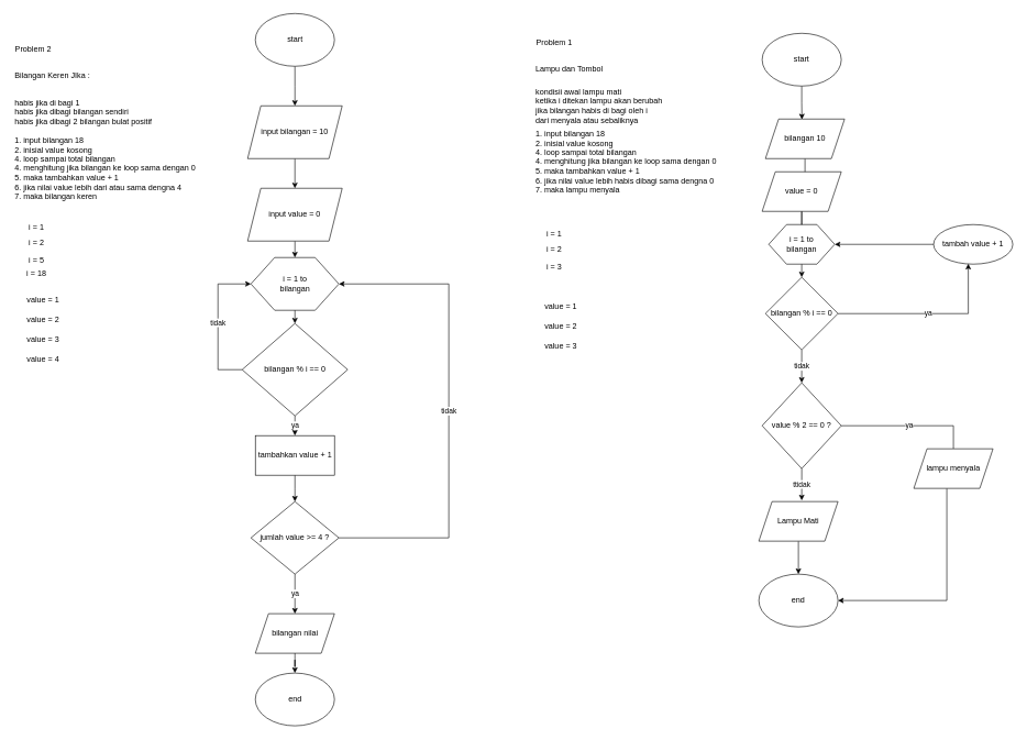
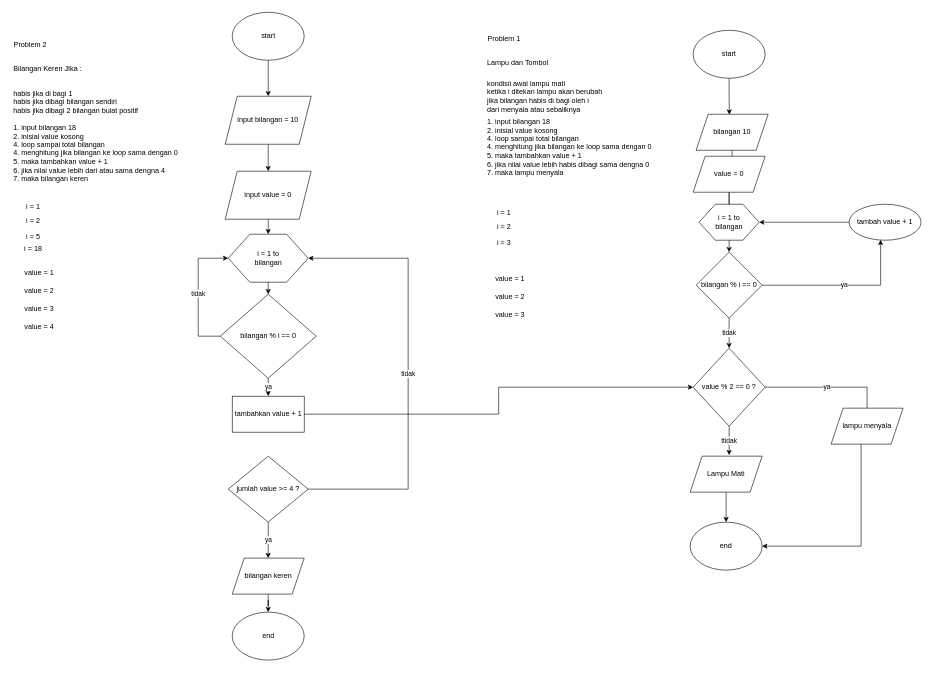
  <mxCell id="0" />
  <mxCell id="1" parent="0" />
  <mxCell id="2" value="" style="edgeStyle=orthogonalEdgeStyle;rounded=0;orthogonalLoop=1;jettySize=auto;html=1;" edge="1" parent="1" source="3" target="49"><mxGeometry relative="1" as="geometry" /></mxCell>
- <mxCell id="3" value="bilangan 10" style="shape=parallelogram;perimeter=parallelogramPerimeter;whiteSpace=wrap;html=1;fixedSize=1;" vertex="1" parent="1"><mxGeometry x="1160" y="180" width="120" height="60" as="geometry" /></mxCell>
+ <mxCell id="3" value="bilangan 10" style="shape=parallelogram;perimeter=parallelogramPerimeter;whiteSpace=wrap;html=1;fixedSize=1;" vertex="1" parent="1"><mxGeometry x="1160" y="190" width="120" height="60" as="geometry" /></mxCell>
  <mxCell id="4" value="ttidak" style="edgeStyle=orthogonalEdgeStyle;rounded=0;orthogonalLoop=1;jettySize=auto;html=1;entryX=0.542;entryY=-0.029;entryDx=0;entryDy=0;entryPerimeter=0;" edge="1" parent="1" source="6" target="8"><mxGeometry relative="1" as="geometry" /></mxCell>
  <mxCell id="5" value="ya" style="edgeStyle=orthogonalEdgeStyle;rounded=0;orthogonalLoop=1;jettySize=auto;html=1;entryX=0.5;entryY=0;entryDx=0;entryDy=0;endArrow=none;" edge="1" parent="1" source="6" target="56"><mxGeometry relative="1" as="geometry"><mxPoint x="1445" y="680" as="targetPoint" /><Array as="points"><mxPoint x="1445" y="645" /></Array></mxGeometry></mxCell>
  <mxCell id="6" value="value % 2 == 0 ?" style="rhombus;whiteSpace=wrap;html=1;" vertex="1" parent="1"><mxGeometry x="1155" y="580" width="120" height="130" as="geometry" /></mxCell>
  <mxCell id="7" style="edgeStyle=orthogonalEdgeStyle;rounded=0;orthogonalLoop=1;jettySize=auto;html=1;entryX=0.5;entryY=0;entryDx=0;entryDy=0;" edge="1" parent="1" source="8" target="11"><mxGeometry relative="1" as="geometry" /></mxCell>
  <mxCell id="8" value="Lampu Mati" style="shape=parallelogram;perimeter=parallelogramPerimeter;whiteSpace=wrap;html=1;fixedSize=1;" vertex="1" parent="1"><mxGeometry x="1150" y="760" width="120" height="60" as="geometry" /></mxCell>
  <mxCell id="9" style="edgeStyle=orthogonalEdgeStyle;rounded=0;orthogonalLoop=1;jettySize=auto;html=1;entryX=0.461;entryY=0.01;entryDx=0;entryDy=0;entryPerimeter=0;" edge="1" parent="1" source="10" target="3"><mxGeometry relative="1" as="geometry" /></mxCell>
  <mxCell id="10" value="start" style="ellipse;whiteSpace=wrap;html=1;" vertex="1" parent="1"><mxGeometry x="1155" y="50" width="120" height="80" as="geometry" /></mxCell>
  <mxCell id="11" value="end" style="ellipse;whiteSpace=wrap;html=1;" vertex="1" parent="1"><mxGeometry x="1150" y="870" width="120" height="80" as="geometry" /></mxCell>
  <mxCell id="12" value="Bilangan Keren JIka :" style="text;html=1;align=left;verticalAlign=middle;resizable=0;points=[];autosize=1;strokeColor=none;fillColor=none;" vertex="1" parent="1"><mxGeometry x="20" y="100" width="140" height="30" as="geometry" /></mxCell>
  <mxCell id="13" value="&lt;div align=&quot;left&quot;&gt;habis jika di bagi 1&lt;/div&gt;&lt;div align=&quot;left&quot;&gt;habis jika dibagi bilangan sendiri&lt;br&gt;&lt;/div&gt;&lt;div&gt;habis jika dibagi 2 bilangan bulat positif&lt;/div&gt;" style="text;html=1;align=left;verticalAlign=middle;resizable=0;points=[];autosize=1;strokeColor=none;fillColor=none;" vertex="1" parent="1"><mxGeometry x="20" y="140" width="240" height="60" as="geometry" /></mxCell>
  <mxCell id="14" value="&lt;div&gt;1. input bilangan 18&lt;/div&gt;&lt;div&gt;2. inisial value kosong&lt;br&gt;&lt;/div&gt;&lt;div&gt;4. loop sampai total bilangan&lt;br&gt;&lt;/div&gt;&lt;div&gt;4. menghitung jika bilangan ke loop sama dengan 0&lt;br&gt;5. maka tambahkan value + 1&lt;/div&gt;&lt;div&gt;6. jika nilai value lebih dari atau sama dengna 4&lt;/div&gt;&lt;div&gt;7. maka bilangan keren&lt;br&gt;&lt;/div&gt;" style="text;html=1;align=left;verticalAlign=middle;resizable=0;points=[];autosize=1;strokeColor=none;fillColor=none;" vertex="1" parent="1"><mxGeometry x="20" y="200" width="310" height="110" as="geometry" /></mxCell>
  <mxCell id="15" value="" style="group" vertex="1" connectable="0" parent="1"><mxGeometry x="379.91" y="390" width="133.33" height="80" as="geometry" /></mxCell>
  <mxCell id="16" value="" style="verticalLabelPosition=bottom;verticalAlign=top;html=1;shape=hexagon;perimeter=hexagonPerimeter2;arcSize=6;size=0.27;" vertex="1" parent="15"><mxGeometry width="133.33" height="80" as="geometry" /></mxCell>
  <mxCell id="17" value="i = 1 to bilangan " style="text;html=1;strokeColor=none;fillColor=none;align=center;verticalAlign=middle;whiteSpace=wrap;rounded=0;" vertex="1" parent="15"><mxGeometry x="36.67" y="25" width="60" height="30" as="geometry" /></mxCell>
  <mxCell id="18" value="tidak" style="edgeStyle=orthogonalEdgeStyle;rounded=0;orthogonalLoop=1;jettySize=auto;html=1;entryX=0;entryY=0.5;entryDx=0;entryDy=0;" edge="1" parent="1" source="20" target="16"><mxGeometry relative="1" as="geometry"><Array as="points"><mxPoint x="329.91" y="560" /><mxPoint x="329.91" y="430" /></Array></mxGeometry></mxCell>
  <mxCell id="19" value="ya" style="edgeStyle=orthogonalEdgeStyle;rounded=0;orthogonalLoop=1;jettySize=auto;html=1;" edge="1" parent="1" source="20" target="22"><mxGeometry relative="1" as="geometry" /></mxCell>
  <mxCell id="20" value="bilangan % i == 0" style="rhombus;whiteSpace=wrap;html=1;" vertex="1" parent="1"><mxGeometry x="366.58" y="490" width="160" height="140" as="geometry" /></mxCell>
- <mxCell id="21" value="" style="edgeStyle=orthogonalEdgeStyle;rounded=0;orthogonalLoop=1;jettySize=auto;html=1;" edge="1" parent="1" source="22" target="27"><mxGeometry relative="1" as="geometry" /></mxCell>
+ <mxCell id="21" value="" style="edgeStyle=orthogonalEdgeStyle;rounded=0;orthogonalLoop=1;jettySize=auto;html=1;" edge="1" parent="1" source="22" target="6"><mxGeometry relative="1" as="geometry" /></mxCell>
  <mxCell id="22" value="tambahkan value + 1" style="rounded=0;whiteSpace=wrap;html=1;" vertex="1" parent="1"><mxGeometry x="386.58" y="660" width="120" height="60" as="geometry" /></mxCell>
  <mxCell id="23" value="" style="edgeStyle=orthogonalEdgeStyle;rounded=0;orthogonalLoop=1;jettySize=auto;html=1;" edge="1" parent="1" source="24" target="32"><mxGeometry relative="1" as="geometry" /></mxCell>
  <mxCell id="24" value="input bilangan = 10" style="shape=parallelogram;perimeter=parallelogramPerimeter;whiteSpace=wrap;html=1;fixedSize=1;" vertex="1" parent="1"><mxGeometry x="374.91" y="160" width="143.33" height="80" as="geometry" /></mxCell>
  <mxCell id="25" value="tidak" style="edgeStyle=orthogonalEdgeStyle;rounded=0;orthogonalLoop=1;jettySize=auto;html=1;entryX=1;entryY=0.5;entryDx=0;entryDy=0;" edge="1" parent="1" source="27" target="16"><mxGeometry relative="1" as="geometry"><Array as="points"><mxPoint x="679.91" y="815" /><mxPoint x="679.91" y="430" /></Array></mxGeometry></mxCell>
  <mxCell id="26" value="ya" style="edgeStyle=orthogonalEdgeStyle;rounded=0;orthogonalLoop=1;jettySize=auto;html=1;" edge="1" parent="1" source="27" target="30"><mxGeometry relative="1" as="geometry" /></mxCell>
  <mxCell id="27" value="jumlah value &amp;gt;= 4 ?" style="rhombus;whiteSpace=wrap;html=1;" vertex="1" parent="1"><mxGeometry x="379.91" y="760" width="133.33" height="110" as="geometry" /></mxCell>
  <mxCell id="28" value="" style="edgeStyle=orthogonalEdgeStyle;rounded=0;orthogonalLoop=1;jettySize=auto;html=1;" edge="1" parent="1" source="16" target="20"><mxGeometry relative="1" as="geometry" /></mxCell>
  <mxCell id="29" value="" style="edgeStyle=orthogonalEdgeStyle;rounded=0;orthogonalLoop=1;jettySize=auto;html=1;" edge="1" parent="1" source="30" target="44"><mxGeometry relative="1" as="geometry" /></mxCell>
- <mxCell id="30" value="bilangan nilai" style="shape=parallelogram;perimeter=parallelogramPerimeter;whiteSpace=wrap;html=1;fixedSize=1;" vertex="1" parent="1"><mxGeometry x="386.58" y="930" width="120" height="60" as="geometry" /></mxCell>
+ <mxCell id="30" value="bilangan keren" style="shape=parallelogram;perimeter=parallelogramPerimeter;whiteSpace=wrap;html=1;fixedSize=1;" vertex="1" parent="1"><mxGeometry x="386.58" y="930" width="120" height="60" as="geometry" /></mxCell>
  <mxCell id="31" value="" style="edgeStyle=orthogonalEdgeStyle;rounded=0;orthogonalLoop=1;jettySize=auto;html=1;entryX=0.5;entryY=0;entryDx=0;entryDy=0;" edge="1" parent="1" source="32" target="16"><mxGeometry relative="1" as="geometry" /></mxCell>
  <mxCell id="32" value="input value = 0" style="shape=parallelogram;perimeter=parallelogramPerimeter;whiteSpace=wrap;html=1;fixedSize=1;" vertex="1" parent="1"><mxGeometry x="374.91" y="285" width="143.33" height="80" as="geometry" /></mxCell>
  <mxCell id="33" value="" style="group" vertex="1" connectable="0" parent="1"><mxGeometry x="25" y="330" width="70" height="230" as="geometry" /></mxCell>
  <mxCell id="34" value="i = 1" style="text;html=1;strokeColor=none;fillColor=none;align=center;verticalAlign=middle;whiteSpace=wrap;rounded=0;" vertex="1" parent="33"><mxGeometry width="60" height="30" as="geometry" /></mxCell>
  <mxCell id="35" value="i = 2" style="text;html=1;strokeColor=none;fillColor=none;align=center;verticalAlign=middle;whiteSpace=wrap;rounded=0;" vertex="1" parent="33"><mxGeometry y="23" width="60" height="30" as="geometry" /></mxCell>
  <mxCell id="36" value="i = 5" style="text;html=1;strokeColor=none;fillColor=none;align=center;verticalAlign=middle;whiteSpace=wrap;rounded=0;" vertex="1" parent="33"><mxGeometry y="50" width="60" height="30" as="geometry" /></mxCell>
  <mxCell id="37" value="value = 1" style="text;html=1;strokeColor=none;fillColor=none;align=center;verticalAlign=middle;whiteSpace=wrap;rounded=0;" vertex="1" parent="33"><mxGeometry x="10" y="110" width="60" height="30" as="geometry" /></mxCell>
  <mxCell id="38" value="value = 3" style="text;html=1;strokeColor=none;fillColor=none;align=center;verticalAlign=middle;whiteSpace=wrap;rounded=0;" vertex="1" parent="33"><mxGeometry x="10" y="170" width="60" height="30" as="geometry" /></mxCell>
  <mxCell id="39" value="value = 2" style="text;html=1;strokeColor=none;fillColor=none;align=center;verticalAlign=middle;whiteSpace=wrap;rounded=0;" vertex="1" parent="33"><mxGeometry x="10" y="140" width="60" height="30" as="geometry" /></mxCell>
  <mxCell id="40" value="value = 4" style="text;html=1;strokeColor=none;fillColor=none;align=center;verticalAlign=middle;whiteSpace=wrap;rounded=0;" vertex="1" parent="33"><mxGeometry x="10" y="200" width="60" height="30" as="geometry" /></mxCell>
  <mxCell id="41" value="i = 18" style="text;html=1;strokeColor=none;fillColor=none;align=center;verticalAlign=middle;whiteSpace=wrap;rounded=0;" vertex="1" parent="33"><mxGeometry y="70" width="60" height="30" as="geometry" /></mxCell>
  <mxCell id="42" value="" style="edgeStyle=orthogonalEdgeStyle;rounded=0;orthogonalLoop=1;jettySize=auto;html=1;" edge="1" parent="1" source="43" target="24"><mxGeometry relative="1" as="geometry" /></mxCell>
  <mxCell id="43" value="start" style="ellipse;whiteSpace=wrap;html=1;" vertex="1" parent="1"><mxGeometry x="386.58" y="20" width="120" height="80" as="geometry" /></mxCell>
  <mxCell id="44" value="end" style="ellipse;whiteSpace=wrap;html=1;" vertex="1" parent="1"><mxGeometry x="386.58" y="1020" width="120" height="80" as="geometry" /></mxCell>
  <mxCell id="45" value="" style="edgeStyle=orthogonalEdgeStyle;rounded=0;orthogonalLoop=1;jettySize=auto;html=1;" edge="1" parent="1" source="46" target="52"><mxGeometry relative="1" as="geometry" /></mxCell>
  <mxCell id="46" value="value = 0" style="shape=parallelogram;perimeter=parallelogramPerimeter;whiteSpace=wrap;html=1;fixedSize=1;" vertex="1" parent="1"><mxGeometry x="1155" y="260" width="120" height="60" as="geometry" /></mxCell>
  <mxCell id="47" value="" style="group" vertex="1" connectable="0" parent="1"><mxGeometry x="1165" y="340" width="100" height="60" as="geometry" /></mxCell>
  <mxCell id="48" value="" style="verticalLabelPosition=bottom;verticalAlign=top;html=1;shape=hexagon;perimeter=hexagonPerimeter2;arcSize=6;size=0.27;" vertex="1" parent="47"><mxGeometry width="100" height="60" as="geometry" /></mxCell>
  <mxCell id="49" value="i = 1 to bilangan" style="text;html=1;strokeColor=none;fillColor=none;align=center;verticalAlign=middle;whiteSpace=wrap;rounded=0;" vertex="1" parent="47"><mxGeometry x="20" y="15" width="60" height="30" as="geometry" /></mxCell>
  <mxCell id="50" value="ya" style="edgeStyle=orthogonalEdgeStyle;rounded=0;orthogonalLoop=1;jettySize=auto;html=1;entryX=0.438;entryY=0.989;entryDx=0;entryDy=0;entryPerimeter=0;" edge="1" parent="1" source="52" target="54"><mxGeometry relative="1" as="geometry" /></mxCell>
  <mxCell id="51" value="tidak" style="edgeStyle=orthogonalEdgeStyle;rounded=0;orthogonalLoop=1;jettySize=auto;html=1;" edge="1" parent="1" source="52" target="6"><mxGeometry relative="1" as="geometry"><Array as="points"><mxPoint x="1215" y="550" /><mxPoint x="1215" y="550" /></Array></mxGeometry></mxCell>
  <mxCell id="52" value="bilangan % i == 0" style="rhombus;whiteSpace=wrap;html=1;" vertex="1" parent="1"><mxGeometry x="1160" y="420" width="110" height="110" as="geometry" /></mxCell>
  <mxCell id="53" style="edgeStyle=orthogonalEdgeStyle;rounded=0;orthogonalLoop=1;jettySize=auto;html=1;entryX=1;entryY=0.5;entryDx=0;entryDy=0;" edge="1" parent="1" source="54" target="48"><mxGeometry relative="1" as="geometry" /></mxCell>
  <mxCell id="54" value="tambah value + 1" style="ellipse;whiteSpace=wrap;html=1;" vertex="1" parent="1"><mxGeometry x="1415" y="340" width="120" height="60" as="geometry" /></mxCell>
  <mxCell id="55" style="edgeStyle=orthogonalEdgeStyle;rounded=0;orthogonalLoop=1;jettySize=auto;html=1;entryX=1;entryY=0.5;entryDx=0;entryDy=0;" edge="1" parent="1" source="56" target="11"><mxGeometry relative="1" as="geometry"><Array as="points"><mxPoint x="1435" y="910" /></Array></mxGeometry></mxCell>
  <mxCell id="56" value="lampu menyala" style="shape=parallelogram;perimeter=parallelogramPerimeter;whiteSpace=wrap;html=1;fixedSize=1;" vertex="1" parent="1"><mxGeometry x="1385" y="680" width="120" height="60" as="geometry" /></mxCell>
  <mxCell id="57" value="" style="group" vertex="1" connectable="0" parent="1"><mxGeometry x="810" y="340" width="70" height="230" as="geometry" /></mxCell>
  <mxCell id="58" value="i = 1" style="text;html=1;strokeColor=none;fillColor=none;align=center;verticalAlign=middle;whiteSpace=wrap;rounded=0;" vertex="1" parent="57"><mxGeometry width="60" height="30" as="geometry" /></mxCell>
  <mxCell id="59" value="i = 2" style="text;html=1;strokeColor=none;fillColor=none;align=center;verticalAlign=middle;whiteSpace=wrap;rounded=0;" vertex="1" parent="57"><mxGeometry y="23" width="60" height="30" as="geometry" /></mxCell>
  <mxCell id="60" value="i = 3" style="text;html=1;strokeColor=none;fillColor=none;align=center;verticalAlign=middle;whiteSpace=wrap;rounded=0;" vertex="1" parent="57"><mxGeometry y="50" width="60" height="30" as="geometry" /></mxCell>
  <mxCell id="61" value="value = 1" style="text;html=1;strokeColor=none;fillColor=none;align=center;verticalAlign=middle;whiteSpace=wrap;rounded=0;" vertex="1" parent="57"><mxGeometry x="10" y="110" width="60" height="30" as="geometry" /></mxCell>
  <mxCell id="62" value="value = 3" style="text;html=1;strokeColor=none;fillColor=none;align=center;verticalAlign=middle;whiteSpace=wrap;rounded=0;" vertex="1" parent="57"><mxGeometry x="10" y="170" width="60" height="30" as="geometry" /></mxCell>
  <mxCell id="63" value="value = 2" style="text;html=1;strokeColor=none;fillColor=none;align=center;verticalAlign=middle;whiteSpace=wrap;rounded=0;" vertex="1" parent="57"><mxGeometry x="10" y="140" width="60" height="30" as="geometry" /></mxCell>
  <mxCell id="64" value="Problem 2" style="text;html=1;strokeColor=none;fillColor=none;align=center;verticalAlign=middle;whiteSpace=wrap;rounded=0;" vertex="1" parent="1"><mxGeometry x="20" y="40" width="60" height="70" as="geometry" /></mxCell>
  <mxCell id="65" value="Lampu dan Tombol" style="text;html=1;align=left;verticalAlign=middle;resizable=0;points=[];autosize=1;strokeColor=none;fillColor=none;" vertex="1" parent="1"><mxGeometry x="810" y="90" width="130" height="30" as="geometry" /></mxCell>
  <mxCell id="66" value="&lt;div align=&quot;left&quot;&gt;kondisii awal lampu mati &lt;br&gt;&lt;/div&gt;&lt;div align=&quot;left&quot;&gt;ketika i ditekan lampu akan berubah&lt;br&gt;&lt;/div&gt;&lt;div&gt;jika bilangan habis di bagi oleh i&lt;/div&gt;&lt;div&gt;dari menyala atau sebaliknya &lt;br&gt;&lt;/div&gt;" style="text;html=1;align=left;verticalAlign=middle;resizable=0;points=[];autosize=1;strokeColor=none;fillColor=none;" vertex="1" parent="1"><mxGeometry x="810" y="125" width="220" height="70" as="geometry" /></mxCell>
  <mxCell id="67" value="&lt;div&gt;1. input bilangan 18&lt;/div&gt;&lt;div&gt;2. inisial value kosong&lt;br&gt;&lt;/div&gt;&lt;div&gt;4. loop sampai total bilangan&lt;br&gt;&lt;/div&gt;&lt;div&gt;4. menghitung jika bilangan ke loop sama dengan 0&lt;br&gt;5. maka tambahkan value + 1&lt;/div&gt;&lt;div&gt;6. jika nilai value lebih habis dibagi sama dengna 0 &lt;br&gt;&lt;/div&gt;&lt;div&gt;7. maka lampu menyala&lt;br&gt;&lt;/div&gt;" style="text;html=1;align=left;verticalAlign=middle;resizable=0;points=[];autosize=1;strokeColor=none;fillColor=none;" vertex="1" parent="1"><mxGeometry x="810" y="190" width="310" height="110" as="geometry" /></mxCell>
  <mxCell id="68" value="Problem 1" style="text;html=1;strokeColor=none;fillColor=none;align=center;verticalAlign=middle;whiteSpace=wrap;rounded=0;" vertex="1" parent="1"><mxGeometry x="810" y="30" width="60" height="70" as="geometry" /></mxCell>
